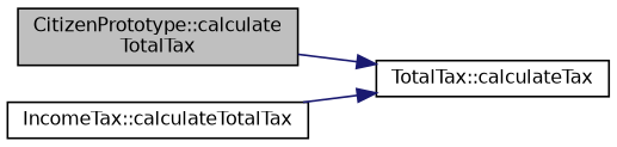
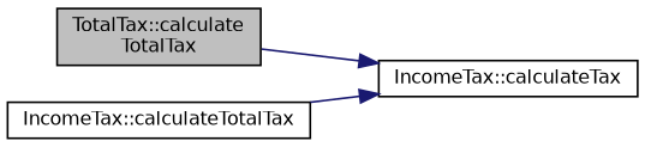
  digraph {
    rankdir=LR
    node [color=black fillcolor=white fontname=Helvetica fontsize=10 shape=record style=filled]
    edge [color=midnightblue fontname=Helvetica fontsize=10 labelfontname=Helvetica labelfontsize=10 style=solid]
-   n1 [fillcolor=grey75 fontcolor=black height=0.2 label="CitizenPrototype::calculate\lTotalTax" width=0.4]
-   n2 [height=0.2 label="TotalTax::calculateTax" width=0.4]
+   n1 [fillcolor=grey75 fontcolor=black height=0.2 label="TotalTax::calculate\lTotalTax" width=0.4]
+   n2 [height=0.2 label="IncomeTax::calculateTax" width=0.4]
    n3 [height=0.2 label="IncomeTax::calculateTotalTax" width=0.4]
    n1 -> n2
    n3 -> n2
  }
